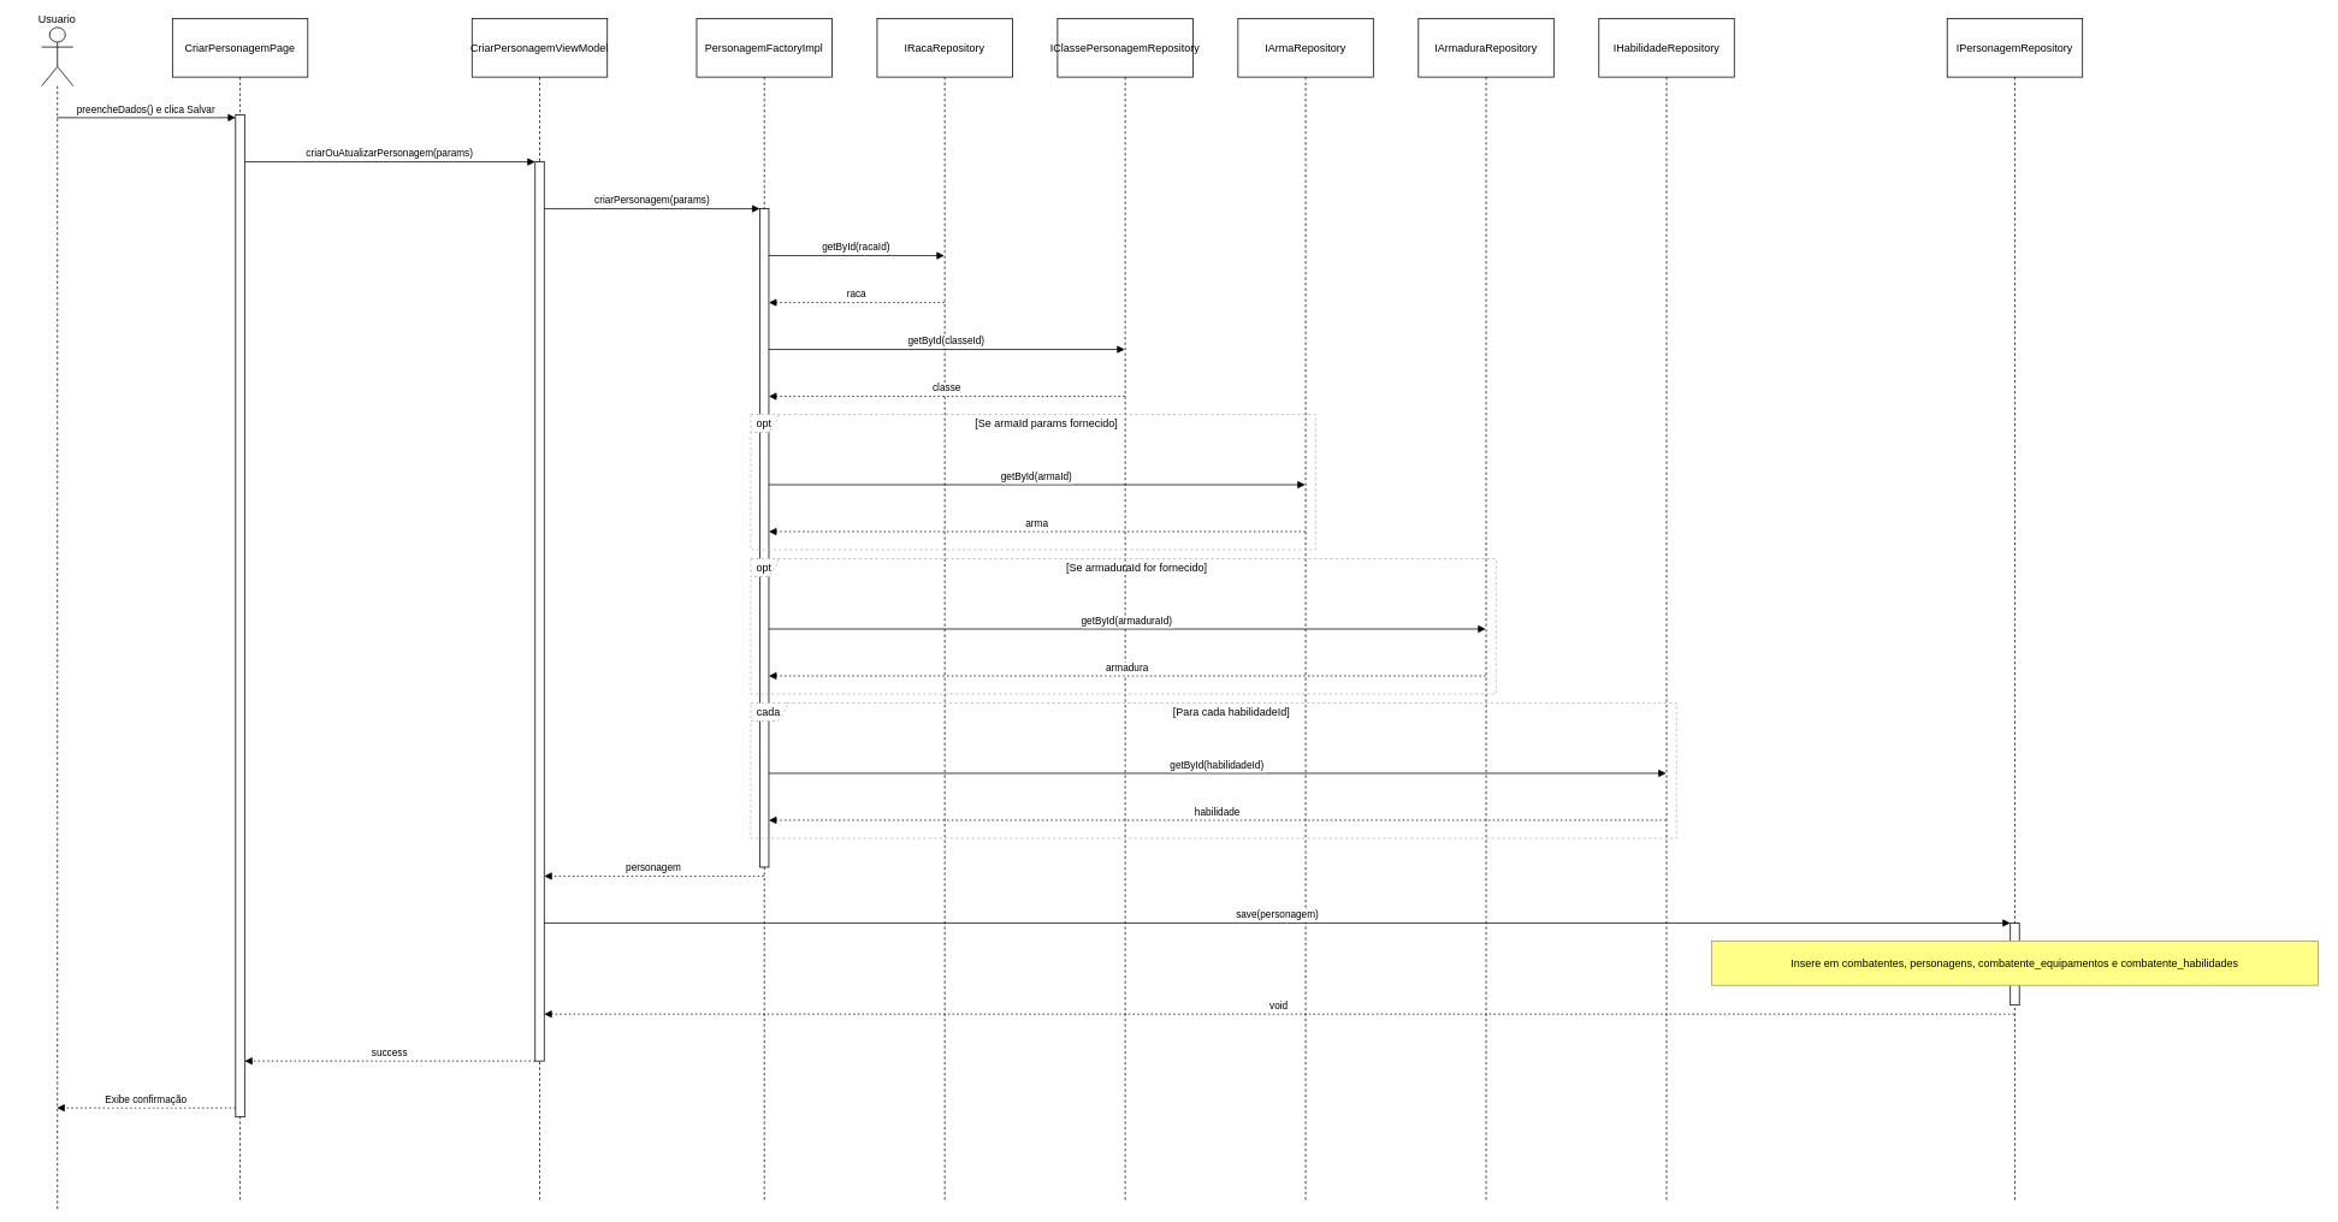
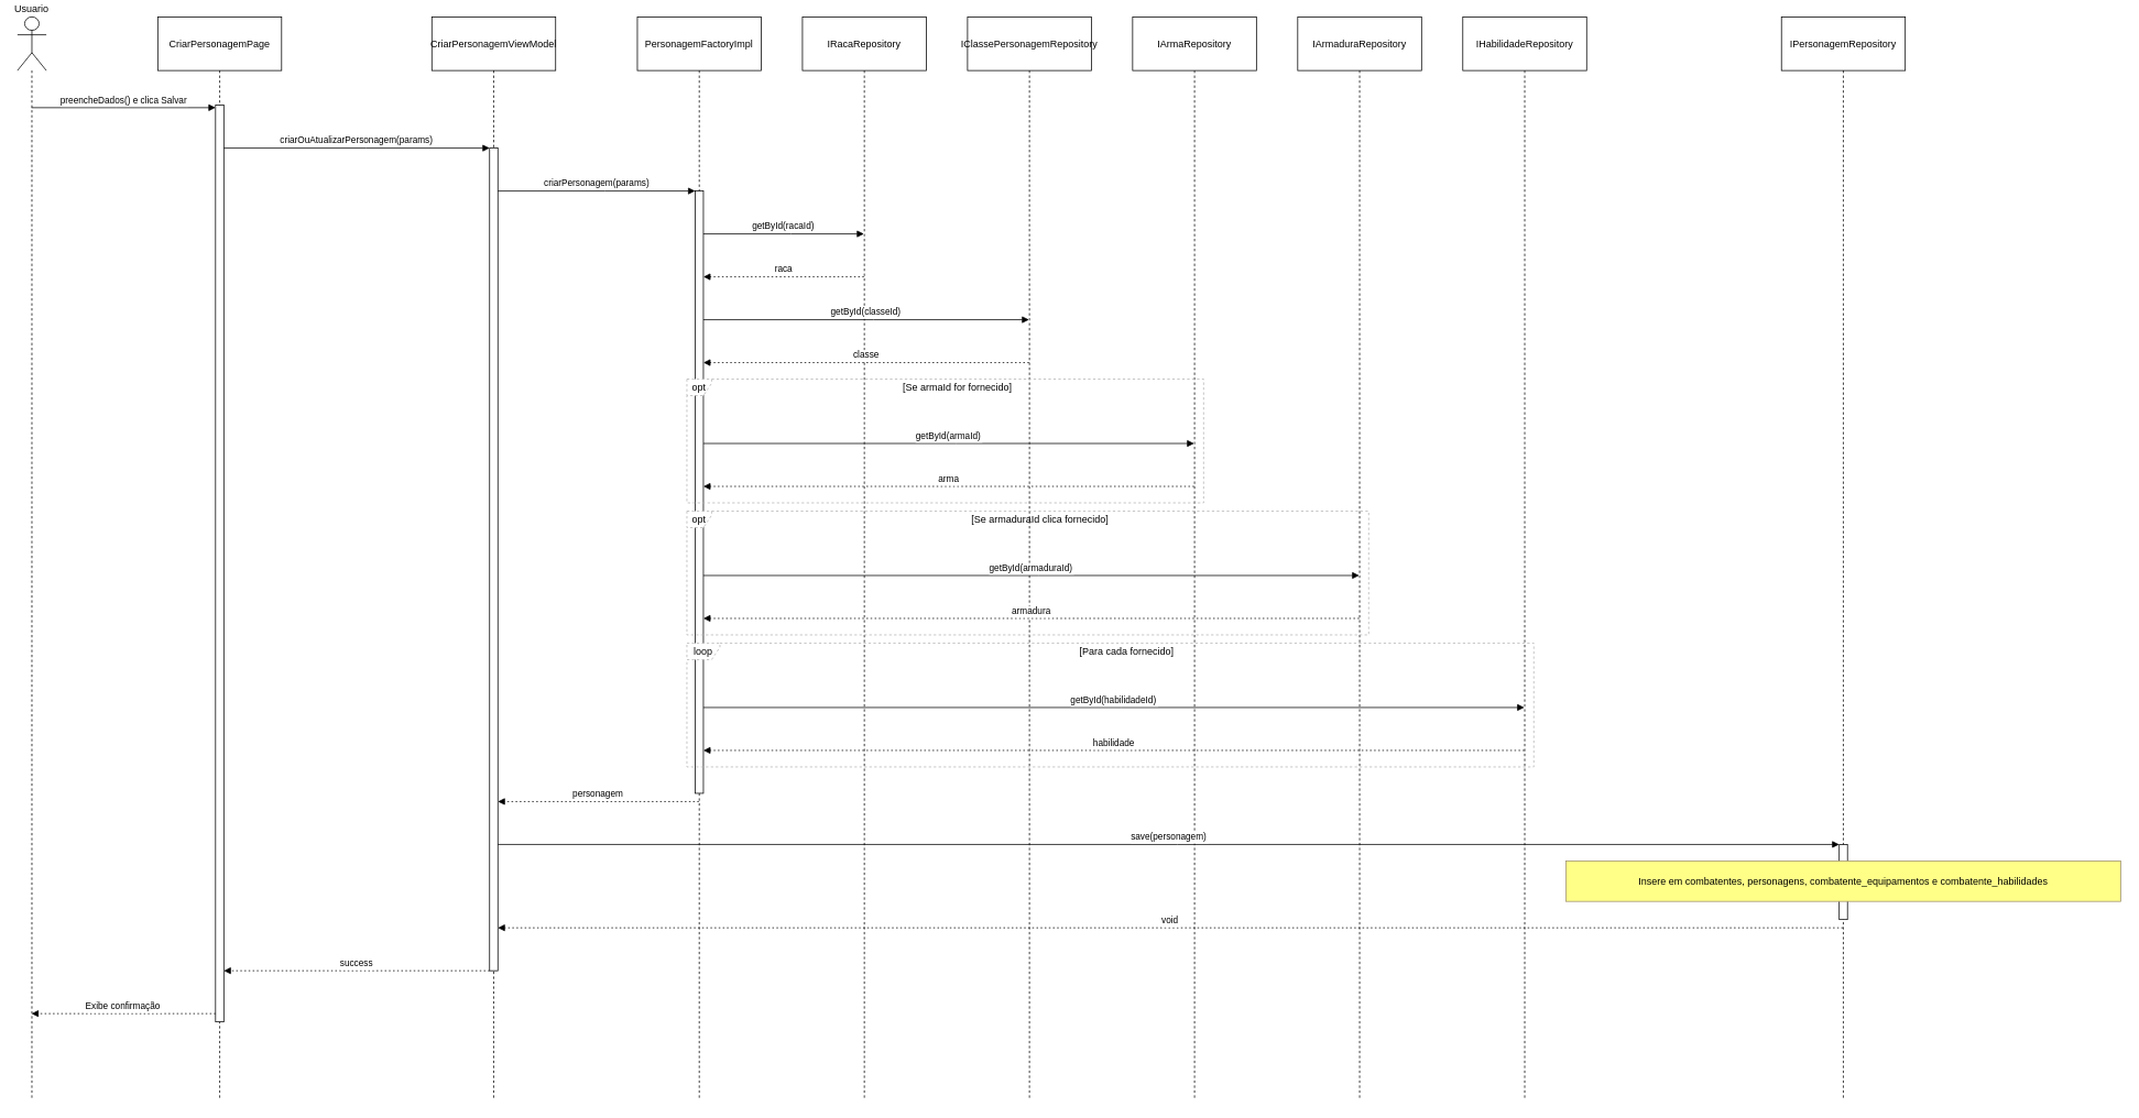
  <mxCell id="0" />
  <mxCell id="1" parent="0" />
- <mxCell id="2" value="Usuario" style="shape=umlLifeline;perimeter=lifelinePerimeter;whiteSpace=wrap;container=1;dropTarget=0;collapsible=0;recursiveResize=0;outlineConnect=0;portConstraint=eastwest;newEdgeStyle={&quot;edgeStyle&quot;:&quot;elbowEdgeStyle&quot;,&quot;elbow&quot;:&quot;vertical&quot;,&quot;curved&quot;:0,&quot;rounded&quot;:0};participant=umlActor;verticalAlign=bottom;labelPosition=center;verticalLabelPosition=top;align=center;size=65;" vertex="1" parent="1"><mxGeometry x="45" y="30" width="35" height="1313" as="geometry" /></mxCell>
+ <mxCell id="2" value="Usuario" style="shape=umlLifeline;perimeter=lifelinePerimeter;whiteSpace=wrap;container=1;dropTarget=0;collapsible=0;recursiveResize=0;outlineConnect=0;portConstraint=eastwest;newEdgeStyle={&quot;edgeStyle&quot;:&quot;elbowEdgeStyle&quot;,&quot;elbow&quot;:&quot;vertical&quot;,&quot;curved&quot;:0,&quot;rounded&quot;:0};participant=umlActor;verticalAlign=bottom;labelPosition=center;verticalLabelPosition=top;align=center;size=65;" vertex="1" parent="1"><mxGeometry x="20" y="20" width="35" height="1313" as="geometry" /></mxCell>
  <mxCell id="3" value="CriarPersonagemPage" style="shape=umlLifeline;perimeter=lifelinePerimeter;whiteSpace=wrap;container=1;dropTarget=0;collapsible=0;recursiveResize=0;outlineConnect=0;portConstraint=eastwest;newEdgeStyle={&quot;edgeStyle&quot;:&quot;elbowEdgeStyle&quot;,&quot;elbow&quot;:&quot;vertical&quot;,&quot;curved&quot;:0,&quot;rounded&quot;:0};size=65;" vertex="1" parent="1"><mxGeometry x="190" y="20" width="150" height="1313" as="geometry" /></mxCell>
  <mxCell id="4" value="" style="points=[];perimeter=orthogonalPerimeter;outlineConnect=0;targetShapes=umlLifeline;portConstraint=eastwest;newEdgeStyle={&quot;edgeStyle&quot;:&quot;elbowEdgeStyle&quot;,&quot;elbow&quot;:&quot;vertical&quot;,&quot;curved&quot;:0,&quot;rounded&quot;:0}" vertex="1" parent="3"><mxGeometry x="70" y="107" width="10" height="1111" as="geometry" /></mxCell>
  <mxCell id="5" value="CriarPersonagemViewModel" style="shape=umlLifeline;perimeter=lifelinePerimeter;whiteSpace=wrap;container=1;dropTarget=0;collapsible=0;recursiveResize=0;outlineConnect=0;portConstraint=eastwest;newEdgeStyle={&quot;edgeStyle&quot;:&quot;elbowEdgeStyle&quot;,&quot;elbow&quot;:&quot;vertical&quot;,&quot;curved&quot;:0,&quot;rounded&quot;:0};size=65;" vertex="1" parent="1"><mxGeometry x="522" y="20" width="150" height="1313" as="geometry" /></mxCell>
  <mxCell id="6" value="" style="points=[];perimeter=orthogonalPerimeter;outlineConnect=0;targetShapes=umlLifeline;portConstraint=eastwest;newEdgeStyle={&quot;edgeStyle&quot;:&quot;elbowEdgeStyle&quot;,&quot;elbow&quot;:&quot;vertical&quot;,&quot;curved&quot;:0,&quot;rounded&quot;:0}" vertex="1" parent="5"><mxGeometry x="70" y="159" width="10" height="997" as="geometry" /></mxCell>
  <mxCell id="7" value="PersonagemFactoryImpl" style="shape=umlLifeline;perimeter=lifelinePerimeter;whiteSpace=wrap;container=1;dropTarget=0;collapsible=0;recursiveResize=0;outlineConnect=0;portConstraint=eastwest;newEdgeStyle={&quot;edgeStyle&quot;:&quot;elbowEdgeStyle&quot;,&quot;elbow&quot;:&quot;vertical&quot;,&quot;curved&quot;:0,&quot;rounded&quot;:0};size=65;" vertex="1" parent="1"><mxGeometry x="771" y="20" width="150" height="1313" as="geometry" /></mxCell>
  <mxCell id="8" value="" style="points=[];perimeter=orthogonalPerimeter;outlineConnect=0;targetShapes=umlLifeline;portConstraint=eastwest;newEdgeStyle={&quot;edgeStyle&quot;:&quot;elbowEdgeStyle&quot;,&quot;elbow&quot;:&quot;vertical&quot;,&quot;curved&quot;:0,&quot;rounded&quot;:0}" vertex="1" parent="7"><mxGeometry x="70" y="211" width="10" height="730" as="geometry" /></mxCell>
  <mxCell id="9" value="IRacaRepository" style="shape=umlLifeline;perimeter=lifelinePerimeter;whiteSpace=wrap;container=1;dropTarget=0;collapsible=0;recursiveResize=0;outlineConnect=0;portConstraint=eastwest;newEdgeStyle={&quot;edgeStyle&quot;:&quot;elbowEdgeStyle&quot;,&quot;elbow&quot;:&quot;vertical&quot;,&quot;curved&quot;:0,&quot;rounded&quot;:0};size=65;" vertex="1" parent="1"><mxGeometry x="971" y="20" width="150" height="1313" as="geometry" /></mxCell>
  <mxCell id="10" value="IClassePersonagemRepository" style="shape=umlLifeline;perimeter=lifelinePerimeter;whiteSpace=wrap;container=1;dropTarget=0;collapsible=0;recursiveResize=0;outlineConnect=0;portConstraint=eastwest;newEdgeStyle={&quot;edgeStyle&quot;:&quot;elbowEdgeStyle&quot;,&quot;elbow&quot;:&quot;vertical&quot;,&quot;curved&quot;:0,&quot;rounded&quot;:0};size=65;" vertex="1" parent="1"><mxGeometry x="1171" y="20" width="150" height="1313" as="geometry" /></mxCell>
  <mxCell id="11" value="IArmaRepository" style="shape=umlLifeline;perimeter=lifelinePerimeter;whiteSpace=wrap;container=1;dropTarget=0;collapsible=0;recursiveResize=0;outlineConnect=0;portConstraint=eastwest;newEdgeStyle={&quot;edgeStyle&quot;:&quot;elbowEdgeStyle&quot;,&quot;elbow&quot;:&quot;vertical&quot;,&quot;curved&quot;:0,&quot;rounded&quot;:0};size=65;" vertex="1" parent="1"><mxGeometry x="1371" y="20" width="150" height="1313" as="geometry" /></mxCell>
  <mxCell id="12" value="IArmaduraRepository" style="shape=umlLifeline;perimeter=lifelinePerimeter;whiteSpace=wrap;container=1;dropTarget=0;collapsible=0;recursiveResize=0;outlineConnect=0;portConstraint=eastwest;newEdgeStyle={&quot;edgeStyle&quot;:&quot;elbowEdgeStyle&quot;,&quot;elbow&quot;:&quot;vertical&quot;,&quot;curved&quot;:0,&quot;rounded&quot;:0};size=65;" vertex="1" parent="1"><mxGeometry x="1571" y="20" width="150" height="1313" as="geometry" /></mxCell>
  <mxCell id="13" value="IHabilidadeRepository" style="shape=umlLifeline;perimeter=lifelinePerimeter;whiteSpace=wrap;container=1;dropTarget=0;collapsible=0;recursiveResize=0;outlineConnect=0;portConstraint=eastwest;newEdgeStyle={&quot;edgeStyle&quot;:&quot;elbowEdgeStyle&quot;,&quot;elbow&quot;:&quot;vertical&quot;,&quot;curved&quot;:0,&quot;rounded&quot;:0};size=65;" vertex="1" parent="1"><mxGeometry x="1771" y="20" width="150" height="1313" as="geometry" /></mxCell>
  <mxCell id="14" value="IPersonagemRepository" style="shape=umlLifeline;perimeter=lifelinePerimeter;whiteSpace=wrap;container=1;dropTarget=0;collapsible=0;recursiveResize=0;outlineConnect=0;portConstraint=eastwest;newEdgeStyle={&quot;edgeStyle&quot;:&quot;elbowEdgeStyle&quot;,&quot;elbow&quot;:&quot;vertical&quot;,&quot;curved&quot;:0,&quot;rounded&quot;:0};size=65;" vertex="1" parent="1"><mxGeometry x="2157" y="20" width="150" height="1313" as="geometry" /></mxCell>
  <mxCell id="15" value="" style="points=[];perimeter=orthogonalPerimeter;outlineConnect=0;targetShapes=umlLifeline;portConstraint=eastwest;newEdgeStyle={&quot;edgeStyle&quot;:&quot;elbowEdgeStyle&quot;,&quot;elbow&quot;:&quot;vertical&quot;,&quot;curved&quot;:0,&quot;rounded&quot;:0}" vertex="1" parent="14"><mxGeometry x="70" y="1003" width="10" height="91" as="geometry" /></mxCell>
  <mxCell id="16" value="opt" style="shape=umlFrame;dashed=1;pointerEvents=0;dropTarget=0;strokeColor=#B3B3B3;height=20;width=30" vertex="1" parent="1"><mxGeometry x="831" y="459" width="626" height="150" as="geometry" /></mxCell>
- <mxCell id="17" value="[Se armaId params fornecido]" style="text;strokeColor=none;fillColor=none;align=center;verticalAlign=middle;whiteSpace=wrap;" vertex="1" parent="16"><mxGeometry x="30" width="596" height="20" as="geometry" /></mxCell>
+ <mxCell id="17" value="[Se armaId for fornecido]" style="text;strokeColor=none;fillColor=none;align=center;verticalAlign=middle;whiteSpace=wrap;" vertex="1" parent="16"><mxGeometry x="30" width="596" height="20" as="geometry" /></mxCell>
  <mxCell id="18" value="opt" style="shape=umlFrame;dashed=1;pointerEvents=0;dropTarget=0;strokeColor=#B3B3B3;height=20;width=30" vertex="1" parent="1"><mxGeometry x="831" y="619" width="826" height="150" as="geometry" /></mxCell>
- <mxCell id="19" value="[Se armaduraId for fornecido]" style="text;strokeColor=none;fillColor=none;align=center;verticalAlign=middle;whiteSpace=wrap;" vertex="1" parent="18"><mxGeometry x="30" width="796" height="20" as="geometry" /></mxCell>
- <mxCell id="20" value="cada" style="shape=umlFrame;dashed=1;pointerEvents=0;dropTarget=0;strokeColor=#B3B3B3;height=20;width=40" vertex="1" parent="1"><mxGeometry x="831" y="779" width="1026" height="150" as="geometry" /></mxCell>
- <mxCell id="21" value="[Para cada habilidadeId]" style="text;strokeColor=none;fillColor=none;align=center;verticalAlign=middle;whiteSpace=wrap;" vertex="1" parent="20"><mxGeometry x="40" width="986" height="20" as="geometry" /></mxCell>
+ <mxCell id="19" value="[Se armaduraId clica fornecido]" style="text;strokeColor=none;fillColor=none;align=center;verticalAlign=middle;whiteSpace=wrap;" vertex="1" parent="18"><mxGeometry x="30" width="796" height="20" as="geometry" /></mxCell>
+ <mxCell id="20" value="loop" style="shape=umlFrame;dashed=1;pointerEvents=0;dropTarget=0;strokeColor=#B3B3B3;height=20;width=40" vertex="1" parent="1"><mxGeometry x="831" y="779" width="1026" height="150" as="geometry" /></mxCell>
+ <mxCell id="21" value="[Para cada fornecido]" style="text;strokeColor=none;fillColor=none;align=center;verticalAlign=middle;whiteSpace=wrap;" vertex="1" parent="20"><mxGeometry x="40" width="986" height="20" as="geometry" /></mxCell>
  <mxCell id="22" value="preencheDados() e clica Salvar" style="verticalAlign=bottom;edgeStyle=elbowEdgeStyle;elbow=vertical;curved=0;rounded=0;endArrow=block;" edge="1" parent="1" source="2" target="4"><mxGeometry relative="1" as="geometry"><Array as="points"><mxPoint x="140" y="130" /></Array></mxGeometry></mxCell>
  <mxCell id="23" value="criarOuAtualizarPersonagem(params)" style="verticalAlign=bottom;edgeStyle=elbowEdgeStyle;elbow=vertical;curved=0;rounded=0;endArrow=block;" edge="1" parent="1" source="4" target="6"><mxGeometry relative="1" as="geometry"><Array as="points"><mxPoint x="442" y="179" /></Array></mxGeometry></mxCell>
  <mxCell id="24" value="criarPersonagem(params)" style="verticalAlign=bottom;edgeStyle=elbowEdgeStyle;elbow=vertical;curved=0;rounded=0;endArrow=block;" edge="1" parent="1" source="6" target="8"><mxGeometry relative="1" as="geometry"><Array as="points"><mxPoint x="732" y="231" /></Array></mxGeometry></mxCell>
  <mxCell id="25" value="getById(racaId)" style="verticalAlign=bottom;edgeStyle=elbowEdgeStyle;elbow=vertical;curved=0;rounded=0;endArrow=block;" edge="1" parent="1" source="8" target="9"><mxGeometry relative="1" as="geometry"><Array as="points"><mxPoint x="957" y="283" /></Array></mxGeometry></mxCell>
  <mxCell id="26" value="raca" style="verticalAlign=bottom;edgeStyle=elbowEdgeStyle;elbow=vertical;curved=0;rounded=0;dashed=1;dashPattern=2 3;endArrow=block;" edge="1" parent="1" source="9" target="8"><mxGeometry relative="1" as="geometry"><Array as="points"><mxPoint x="960" y="335" /></Array></mxGeometry></mxCell>
  <mxCell id="27" value="getById(classeId)" style="verticalAlign=bottom;edgeStyle=elbowEdgeStyle;elbow=vertical;curved=0;rounded=0;endArrow=block;" edge="1" parent="1" source="8" target="10"><mxGeometry relative="1" as="geometry"><Array as="points"><mxPoint x="1057" y="387" /></Array></mxGeometry></mxCell>
  <mxCell id="28" value="classe" style="verticalAlign=bottom;edgeStyle=elbowEdgeStyle;elbow=vertical;curved=0;rounded=0;dashed=1;dashPattern=2 3;endArrow=block;" edge="1" parent="1" source="10" target="8"><mxGeometry relative="1" as="geometry"><Array as="points"><mxPoint x="1060" y="439" /></Array></mxGeometry></mxCell>
  <mxCell id="29" value="getById(armaId)" style="verticalAlign=bottom;edgeStyle=elbowEdgeStyle;elbow=vertical;curved=0;rounded=0;endArrow=block;" edge="1" parent="1" source="8" target="11"><mxGeometry relative="1" as="geometry"><Array as="points"><mxPoint x="1157" y="537" /></Array></mxGeometry></mxCell>
  <mxCell id="30" value="arma" style="verticalAlign=bottom;edgeStyle=elbowEdgeStyle;elbow=vertical;curved=0;rounded=0;dashed=1;dashPattern=2 3;endArrow=block;" edge="1" parent="1" source="11" target="8"><mxGeometry relative="1" as="geometry"><Array as="points"><mxPoint x="1160" y="589" /></Array></mxGeometry></mxCell>
  <mxCell id="31" value="getById(armaduraId)" style="verticalAlign=bottom;edgeStyle=elbowEdgeStyle;elbow=vertical;curved=0;rounded=0;endArrow=block;" edge="1" parent="1" source="8" target="12"><mxGeometry relative="1" as="geometry"><Array as="points"><mxPoint x="1257" y="697" /></Array></mxGeometry></mxCell>
  <mxCell id="32" value="armadura" style="verticalAlign=bottom;edgeStyle=elbowEdgeStyle;elbow=vertical;curved=0;rounded=0;dashed=1;dashPattern=2 3;endArrow=block;" edge="1" parent="1" source="12" target="8"><mxGeometry relative="1" as="geometry"><Array as="points"><mxPoint x="1260" y="749" /></Array></mxGeometry></mxCell>
  <mxCell id="33" value="getById(habilidadeId)" style="verticalAlign=bottom;edgeStyle=elbowEdgeStyle;elbow=vertical;curved=0;rounded=0;endArrow=block;" edge="1" parent="1" source="8" target="13"><mxGeometry relative="1" as="geometry"><Array as="points"><mxPoint x="1357" y="857" /></Array></mxGeometry></mxCell>
  <mxCell id="34" value="habilidade" style="verticalAlign=bottom;edgeStyle=elbowEdgeStyle;elbow=vertical;curved=0;rounded=0;dashed=1;dashPattern=2 3;endArrow=block;" edge="1" parent="1" source="13" target="8"><mxGeometry relative="1" as="geometry"><Array as="points"><mxPoint x="1360" y="909" /></Array></mxGeometry></mxCell>
  <mxCell id="35" value="personagem" style="verticalAlign=bottom;edgeStyle=elbowEdgeStyle;elbow=vertical;curved=0;rounded=0;dashed=1;dashPattern=2 3;endArrow=block;" edge="1" parent="1" source="7" target="6"><mxGeometry relative="1" as="geometry"><Array as="points"><mxPoint x="733" y="971" /></Array></mxGeometry></mxCell>
  <mxCell id="36" value="save(personagem)" style="verticalAlign=bottom;edgeStyle=elbowEdgeStyle;elbow=vertical;curved=0;rounded=0;endArrow=block;" edge="1" parent="1" source="6" target="15"><mxGeometry relative="1" as="geometry"><Array as="points"><mxPoint x="1425" y="1023" /></Array></mxGeometry></mxCell>
  <mxCell id="37" value="void" style="verticalAlign=bottom;edgeStyle=elbowEdgeStyle;elbow=vertical;curved=0;rounded=0;dashed=1;dashPattern=2 3;endArrow=block;" edge="1" parent="1" source="14" target="6"><mxGeometry relative="1" as="geometry"><Array as="points"><mxPoint x="1426" y="1124" /></Array></mxGeometry></mxCell>
  <mxCell id="38" value="success" style="verticalAlign=bottom;edgeStyle=elbowEdgeStyle;elbow=vertical;curved=0;rounded=0;dashed=1;dashPattern=2 3;endArrow=block;" edge="1" parent="1" source="6" target="4"><mxGeometry relative="1" as="geometry"><Array as="points"><mxPoint x="443" y="1176" /></Array></mxGeometry></mxCell>
  <mxCell id="39" value="Exibe confirmação" style="verticalAlign=bottom;edgeStyle=elbowEdgeStyle;elbow=vertical;curved=0;rounded=0;dashed=1;dashPattern=2 3;endArrow=block;" edge="1" parent="1" source="4" target="2"><mxGeometry relative="1" as="geometry"><Array as="points"><mxPoint x="190" y="1228" /></Array></mxGeometry></mxCell>
  <mxCell id="40" value="Insere em combatentes, personagens, combatente_equipamentos e combatente_habilidades" style="fillColor=#ffff88;strokeColor=#9E916F;" vertex="1" parent="1"><mxGeometry x="1896" y="1043" width="672" height="49" as="geometry" /></mxCell>
